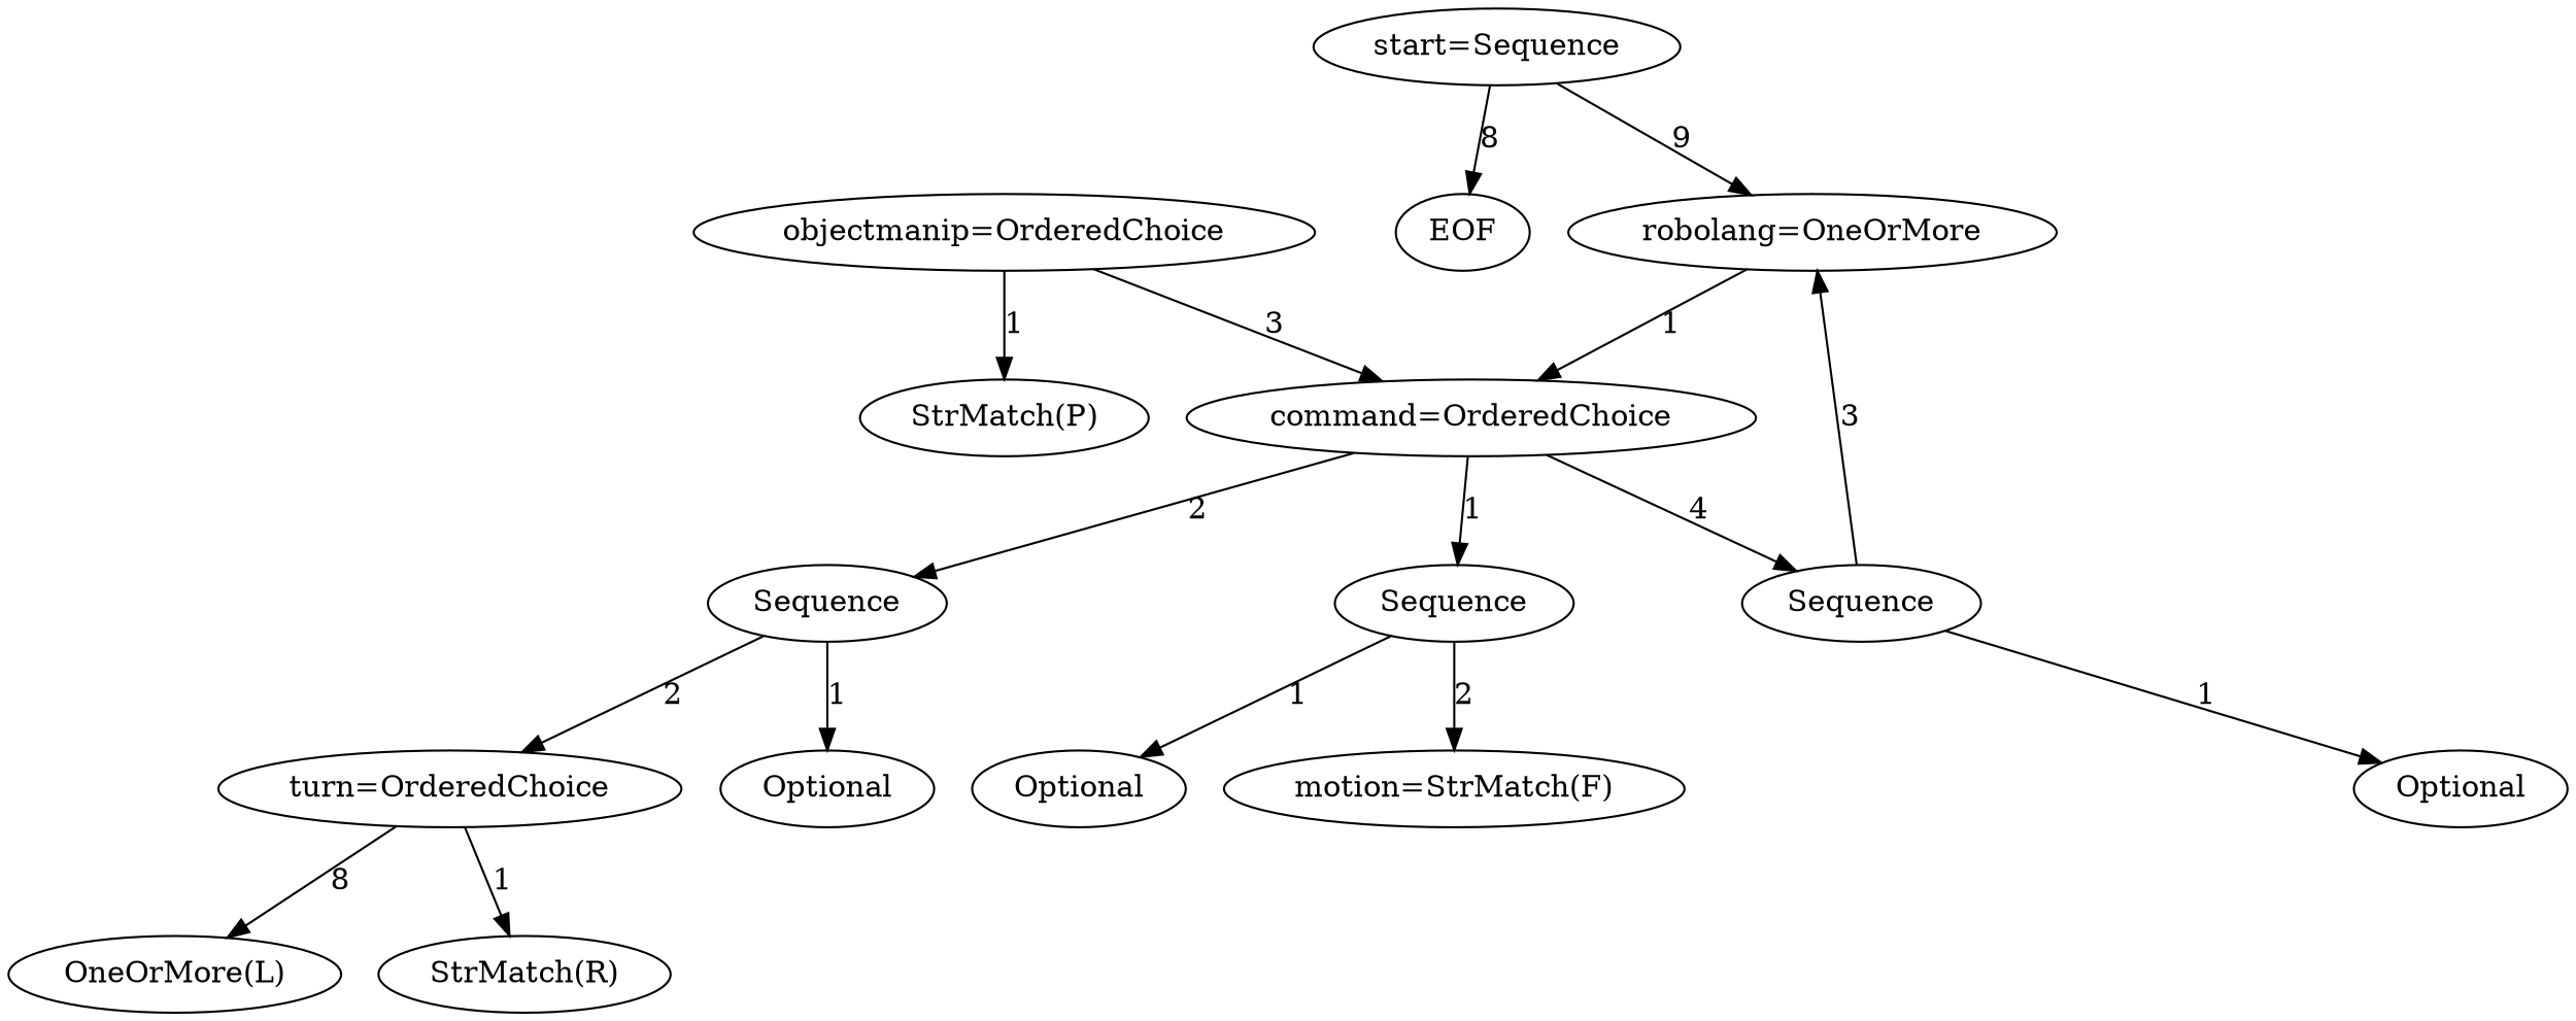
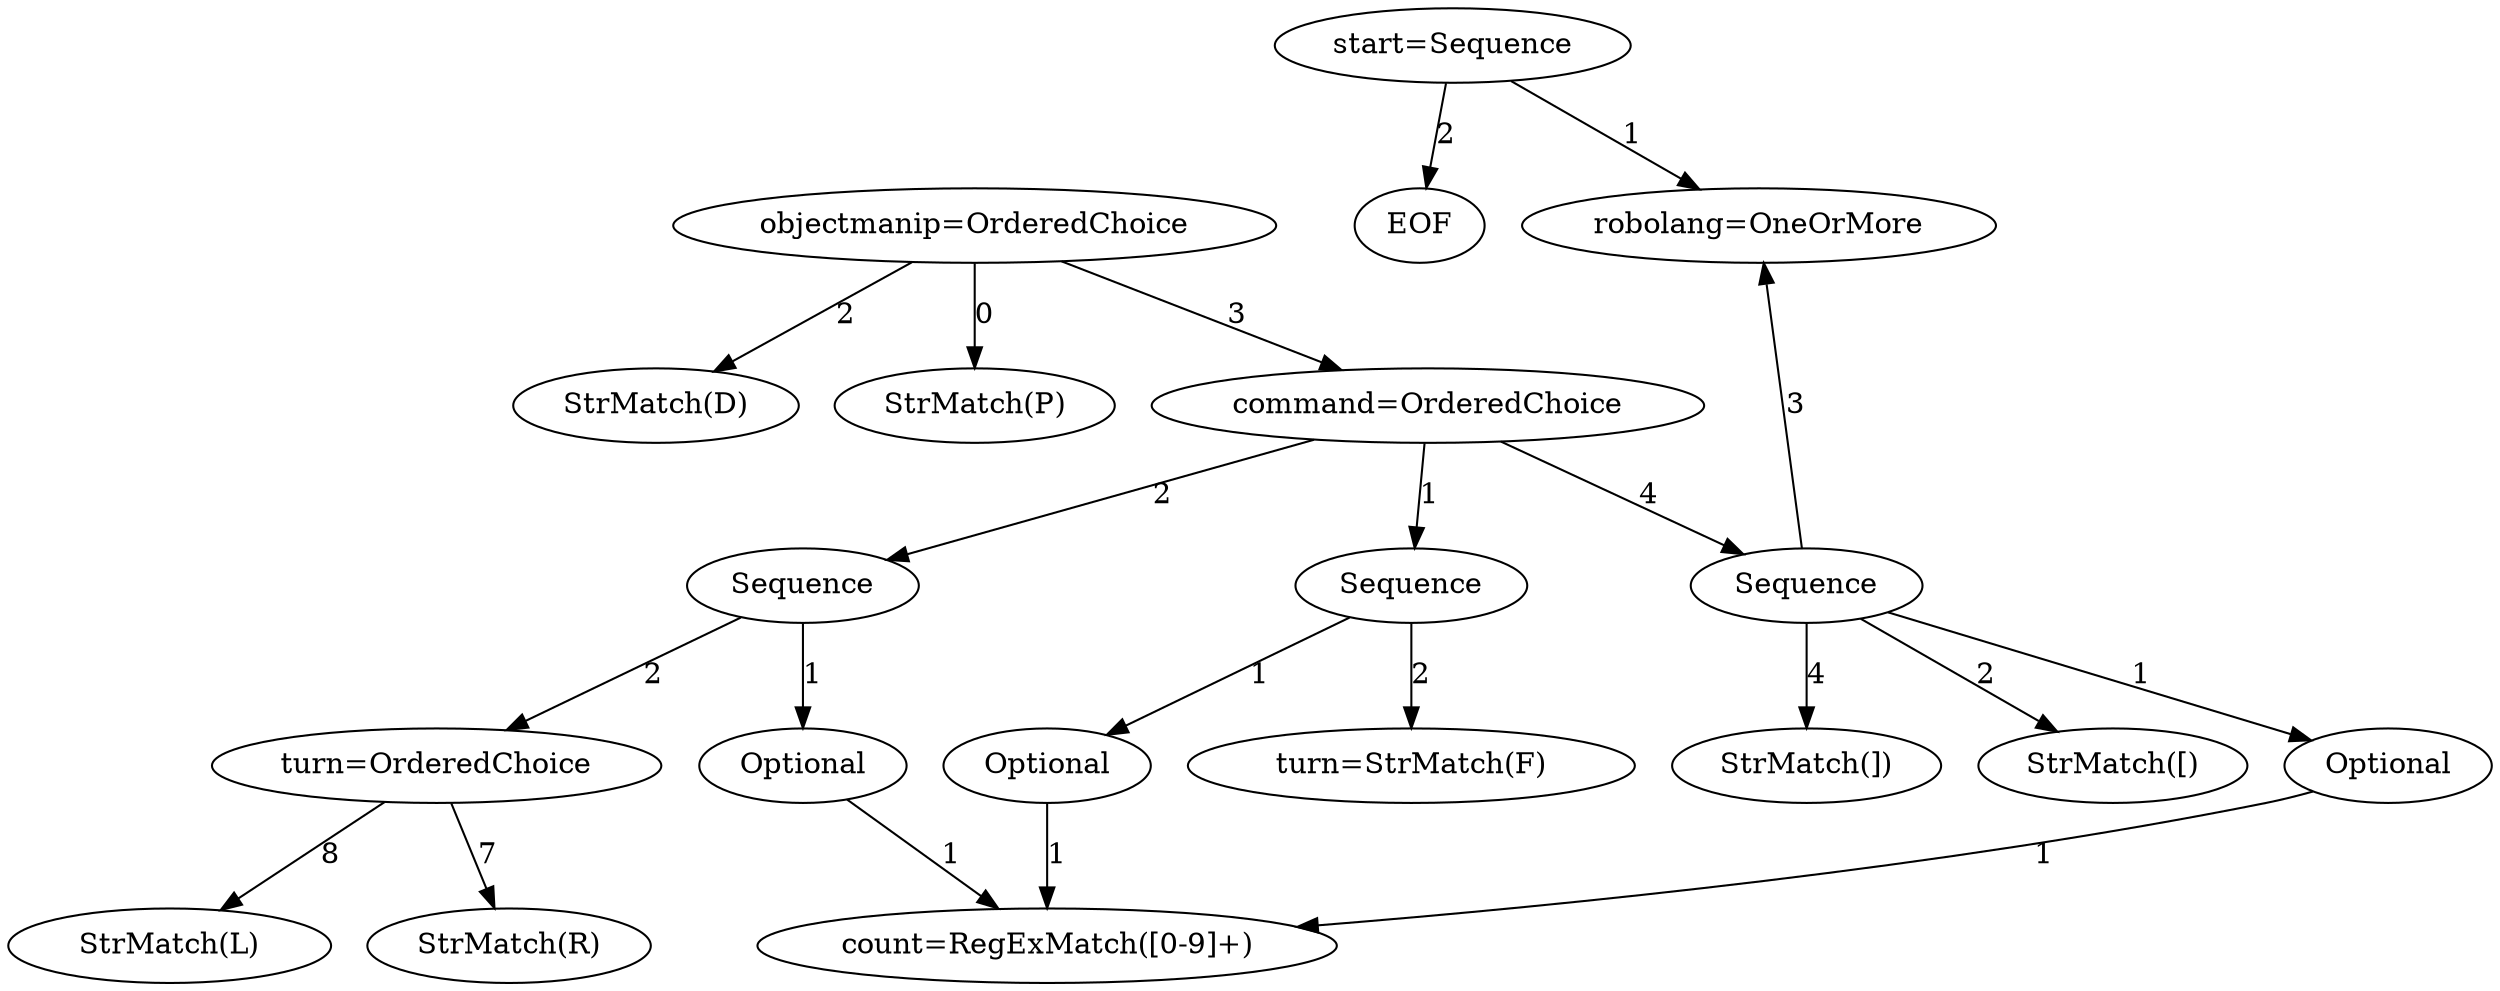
  digraph {
    n1 [label="start=Sequence"]
    n2 [label="robolang=OneOrMore"]
    n3 [label=EOF]
    n4 [label="command=OrderedChoice"]
    n5 [label=Sequence]
    n6 [label=Sequence]
    n7 [label=Sequence]
    n8 [label=Optional]
-   n9 [label="motion=StrMatch(F)"]
+   n9 [label="turn=StrMatch(F)"]
    n10 [label=Optional]
    n11 [label="turn=OrderedChoice"]
    n12 [label="objectmanip=OrderedChoice"]
    n13 [label="StrMatch(P)"]
+   n14 [label="StrMatch(D)"]
    n15 [label=Optional]
+   n16 [label="StrMatch([)"]
+   n17 [label="StrMatch(])"]
+   n18 [label="count=RegExMatch([0-9]+)"]
    n19 [label="StrMatch(R)"]
-   n20 [label="OneOrMore(L)"]
-   n1 -> n2 [label=9]
-   n1 -> n3 [label=8]
-   n2 -> n4 [label=1]
+   n20 [label="StrMatch(L)"]
+   n1 -> n2 [label=1]
+   n1 -> n3 [label=2]
    n4 -> n5 [label=1]
    n4 -> n6 [label=2]
    n4 -> n7 [label=4]
    n5 -> n8 [label=1]
    n5 -> n9 [label=2]
    n6 -> n10 [label=1]
    n6 -> n11 [label=2]
    n7 -> n2 [label=3]
    n7 -> n15 [label=1]
-   n11 -> n19 [label=1]
+   n7 -> n16 [label=2]
+   n7 -> n17 [label=4]
+   n8 -> n18 [label=1]
+   n10 -> n18 [label=1]
+   n11 -> n19 [label=7]
    n11 -> n20 [label=8]
    n12 -> n4 [label=3]
-   n12 -> n13 [label=1]
+   n12 -> n13 [label=0]
+   n12 -> n14 [label=2]
+   n15 -> n18 [label=1]
  }
